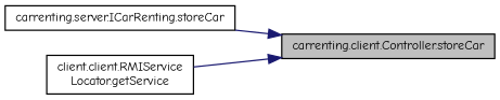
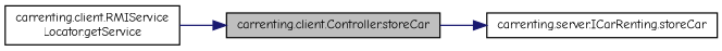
  digraph {
    fontname="Comic Neue"
    rankdir=LR
    node [color=black fillcolor=white fontname="Comic Neue" fontsize=10 shape=record style=filled]
    edge [color=midnightblue fontname="Comic Neue" fontsize=10 labelfontname=Helvetica labelfontsize=10 style=solid]
    n1 [fillcolor=grey75 fontcolor=black height=0.2 label="carrenting.client.Controller.storeCar" width=0.4]
    n2 [height=0.2 label="carrenting.server.ICarRenting.storeCar" width=0.4]
-   n3 [height=0.2 label="client.client.RMIService\lLocator.getService" width=0.4]
-   n2 -> n1
+   n3 [height=0.2 label="carrenting.client.RMIService\lLocator.getService" width=0.4]
+   n1 -> n2
    n3 -> n1
  }
